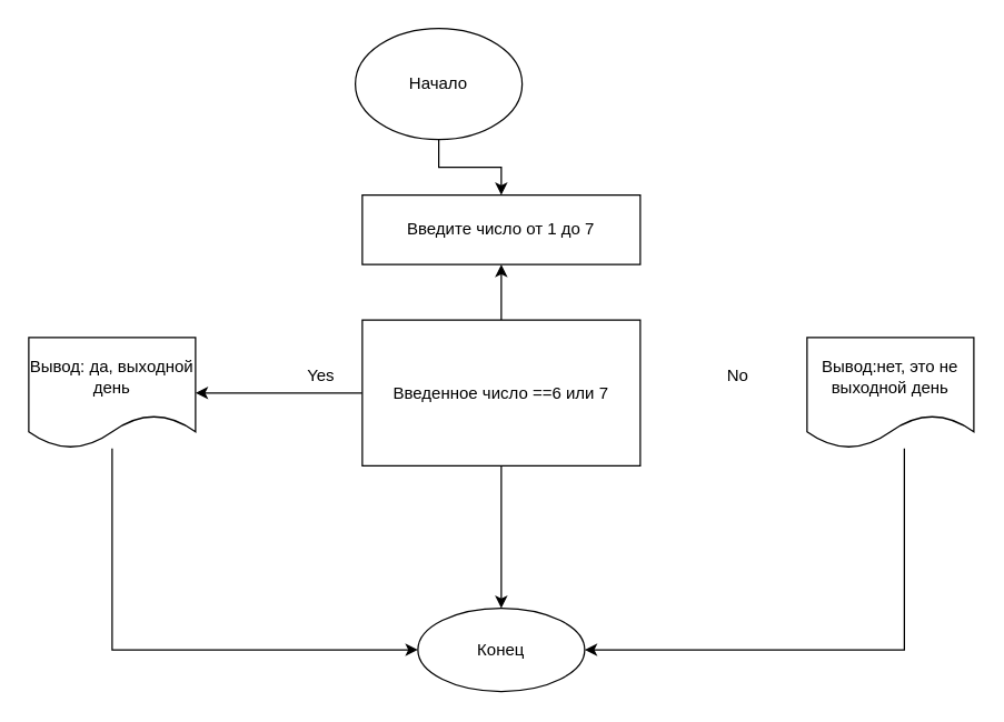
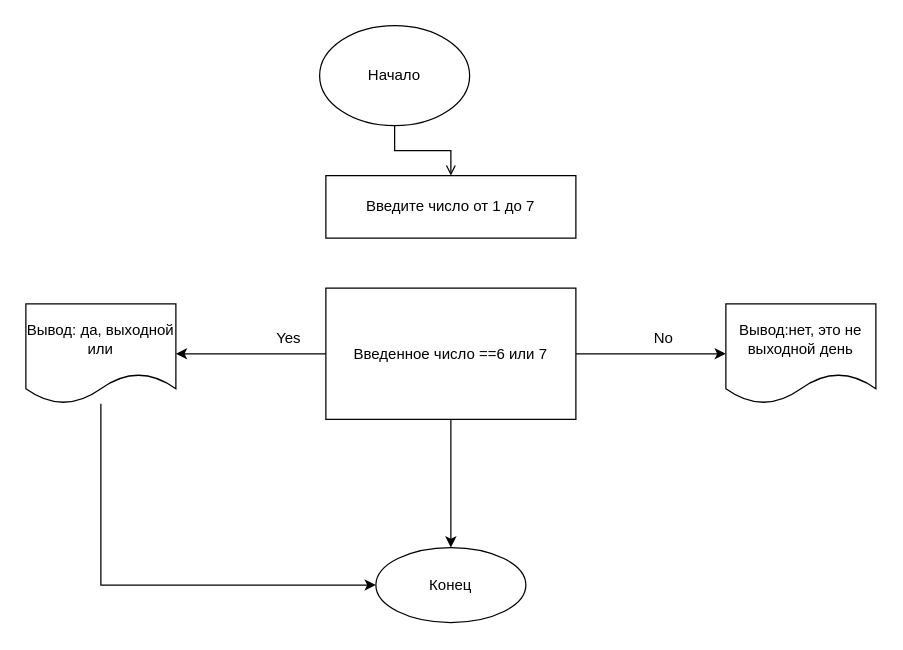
  <mxCell id="0" />
  <mxCell id="1" parent="0" />
- <mxCell id="2" value="" style="edgeStyle=orthogonalEdgeStyle;rounded=0;orthogonalLoop=1;jettySize=auto;html=1;" edge="1" parent="1" source="3" target="4"><mxGeometry relative="1" as="geometry" /></mxCell>
+ <mxCell id="2" value="" style="edgeStyle=orthogonalEdgeStyle;rounded=0;orthogonalLoop=1;jettySize=auto;html=1;endArrow=open;" edge="1" parent="1" source="3" target="4"><mxGeometry relative="1" as="geometry" /></mxCell>
  <mxCell id="3" value="Начало" style="ellipse;whiteSpace=wrap;html=1;" vertex="1" parent="1"><mxGeometry x="255" y="20" width="120" height="80" as="geometry" /></mxCell>
  <mxCell id="4" value="Введите число от 1 до 7" style="whiteSpace=wrap;html=1;" vertex="1" parent="1"><mxGeometry x="260" y="140" width="200" height="50" as="geometry" /></mxCell>
  <mxCell id="5" value="" style="edgeStyle=orthogonalEdgeStyle;rounded=0;orthogonalLoop=1;jettySize=auto;html=1;" edge="1" parent="1" source="8" target="10"><mxGeometry relative="1" as="geometry" /></mxCell>
- <mxCell id="6" value="" style="edgeStyle=orthogonalEdgeStyle;rounded=0;orthogonalLoop=1;jettySize=auto;html=1;" edge="1" parent="1" source="8" target="4"><mxGeometry relative="1" as="geometry" /></mxCell>
+ <mxCell id="6" value="" style="edgeStyle=orthogonalEdgeStyle;rounded=0;orthogonalLoop=1;jettySize=auto;html=1;" edge="1" parent="1" source="8" target="13"><mxGeometry relative="1" as="geometry" /></mxCell>
  <mxCell id="7" value="" style="edgeStyle=orthogonalEdgeStyle;rounded=0;orthogonalLoop=1;jettySize=auto;html=1;" edge="1" parent="1" source="8" target="15"><mxGeometry relative="1" as="geometry" /></mxCell>
  <mxCell id="8" value="Введенное число ==6 или 7" style="whiteSpace=wrap;html=1;rounded=0;" vertex="1" parent="1"><mxGeometry x="260" y="230" width="200" height="105" as="geometry" /></mxCell>
  <mxCell id="9" style="edgeStyle=orthogonalEdgeStyle;rounded=0;orthogonalLoop=1;jettySize=auto;html=1;entryX=0;entryY=0.5;entryDx=0;entryDy=0;" edge="1" parent="1" source="10" target="15"><mxGeometry relative="1" as="geometry"><Array as="points"><mxPoint x="80" y="468" /></Array></mxGeometry></mxCell>
- <mxCell id="10" value="Вывод: да, выходной день" style="shape=document;whiteSpace=wrap;html=1;boundedLbl=1;" vertex="1" parent="1"><mxGeometry x="20" y="242.5" width="120" height="80" as="geometry" /></mxCell>
+ <mxCell id="10" value="Вывод: да, выходной или" style="shape=document;whiteSpace=wrap;html=1;boundedLbl=1;" vertex="1" parent="1"><mxGeometry x="20" y="242.5" width="120" height="80" as="geometry" /></mxCell>
  <mxCell id="11" value="Yes" style="text;html=1;align=center;verticalAlign=middle;resizable=0;points=[];autosize=1;strokeColor=none;fillColor=none;" vertex="1" parent="1"><mxGeometry x="210" y="255" width="40" height="30" as="geometry" /></mxCell>
- <mxCell id="12" style="edgeStyle=orthogonalEdgeStyle;rounded=0;orthogonalLoop=1;jettySize=auto;html=1;entryX=1;entryY=0.5;entryDx=0;entryDy=0;" edge="1" parent="1" source="13" target="15"><mxGeometry relative="1" as="geometry"><Array as="points"><mxPoint x="650" y="468" /></Array></mxGeometry></mxCell>
  <mxCell id="13" value="Вывод:нет, это не выходной день" style="shape=document;whiteSpace=wrap;html=1;boundedLbl=1;" vertex="1" parent="1"><mxGeometry x="580" y="242.5" width="120" height="80" as="geometry" /></mxCell>
  <mxCell id="14" value="No" style="text;html=1;align=center;verticalAlign=middle;resizable=0;points=[];autosize=1;strokeColor=none;fillColor=none;" vertex="1" parent="1"><mxGeometry x="510" y="255" width="40" height="30" as="geometry" /></mxCell>
  <mxCell id="15" value="Конец" style="ellipse;whiteSpace=wrap;html=1;" vertex="1" parent="1"><mxGeometry x="300" y="437.5" width="120" height="60" as="geometry" /></mxCell>
